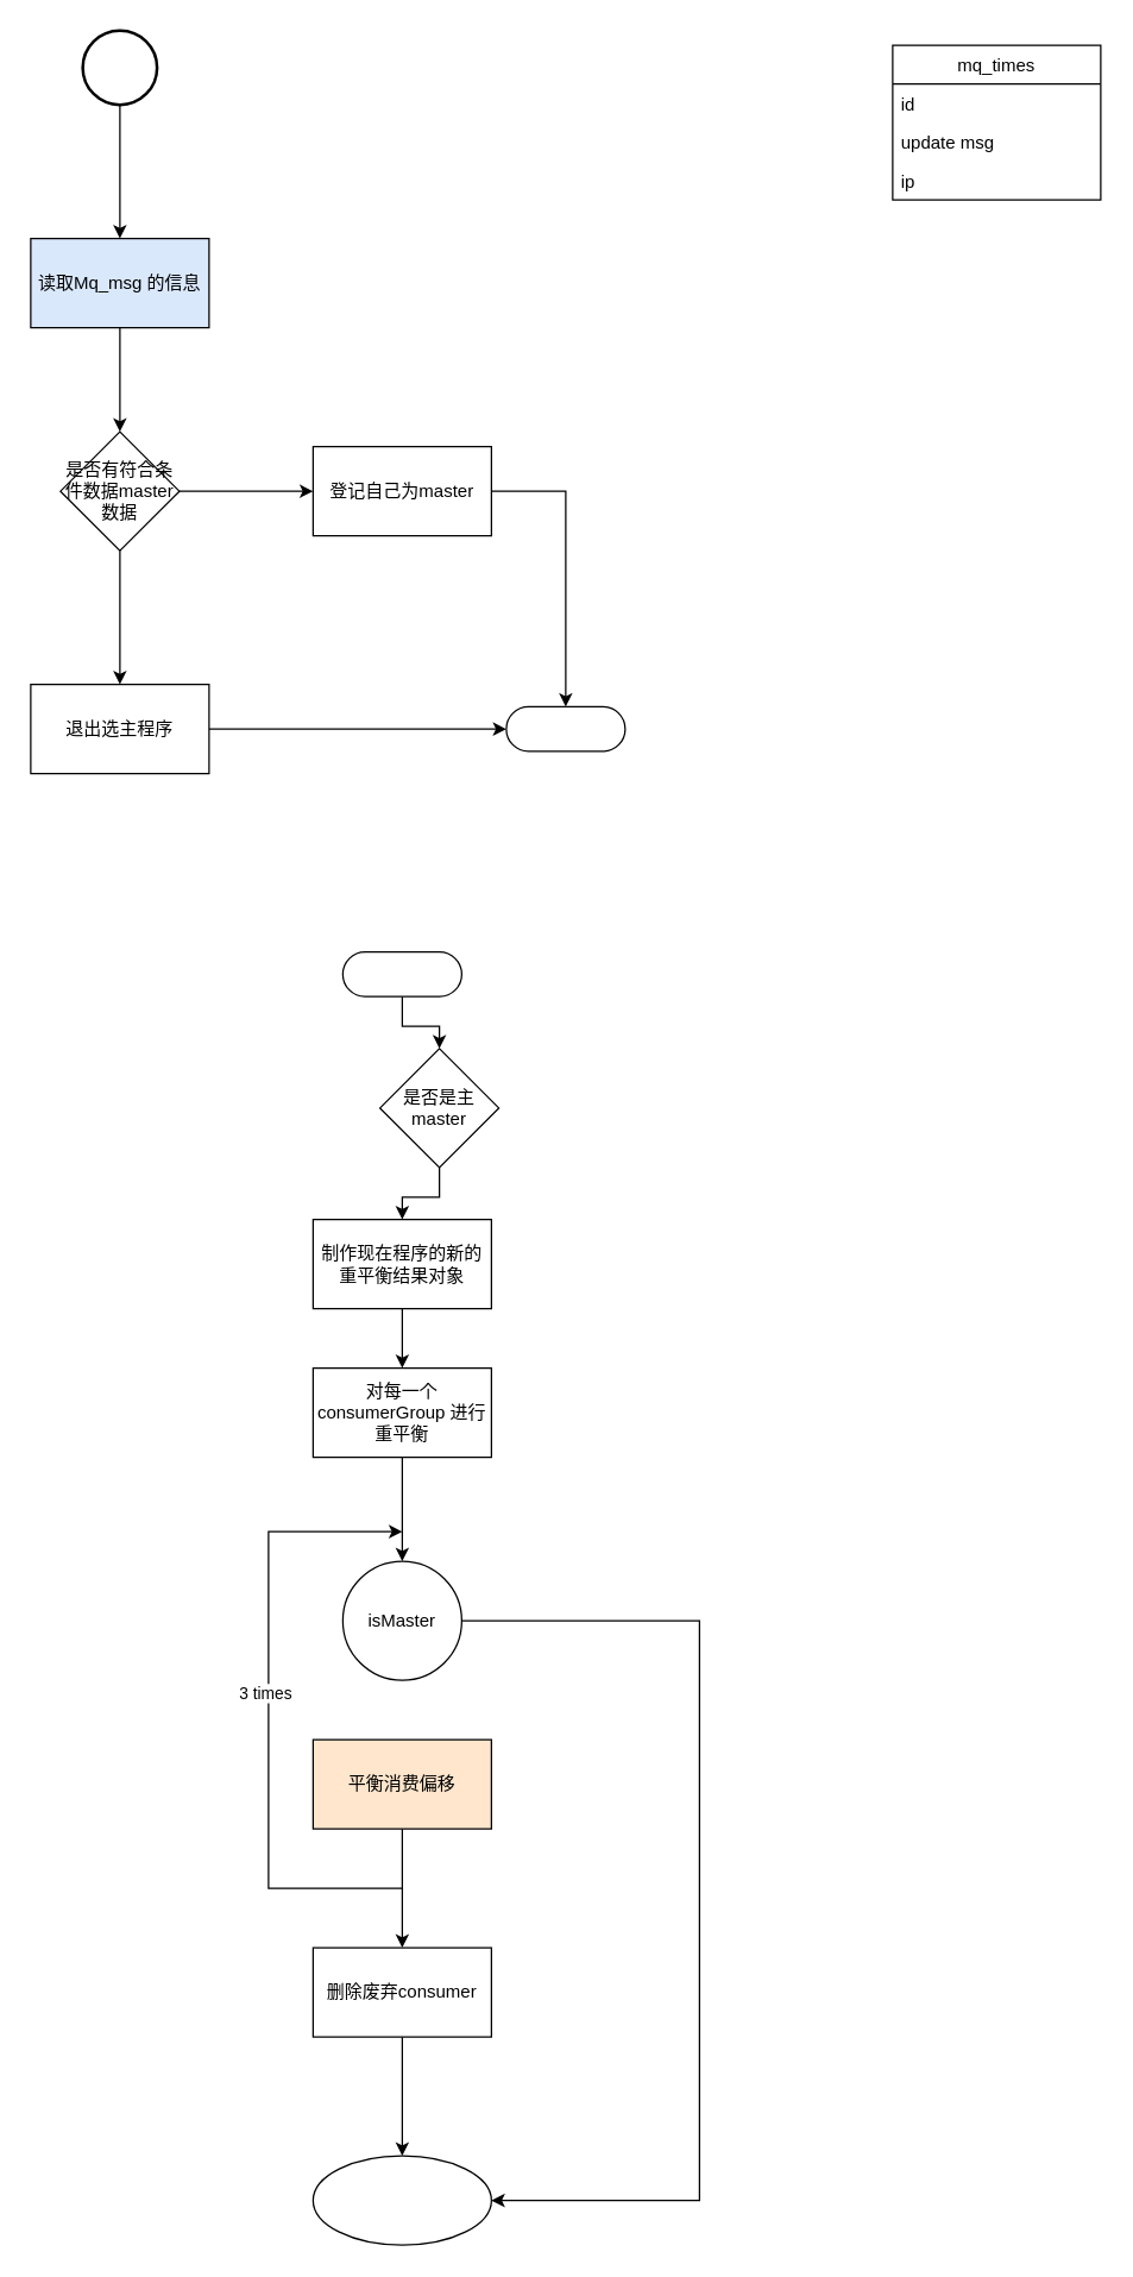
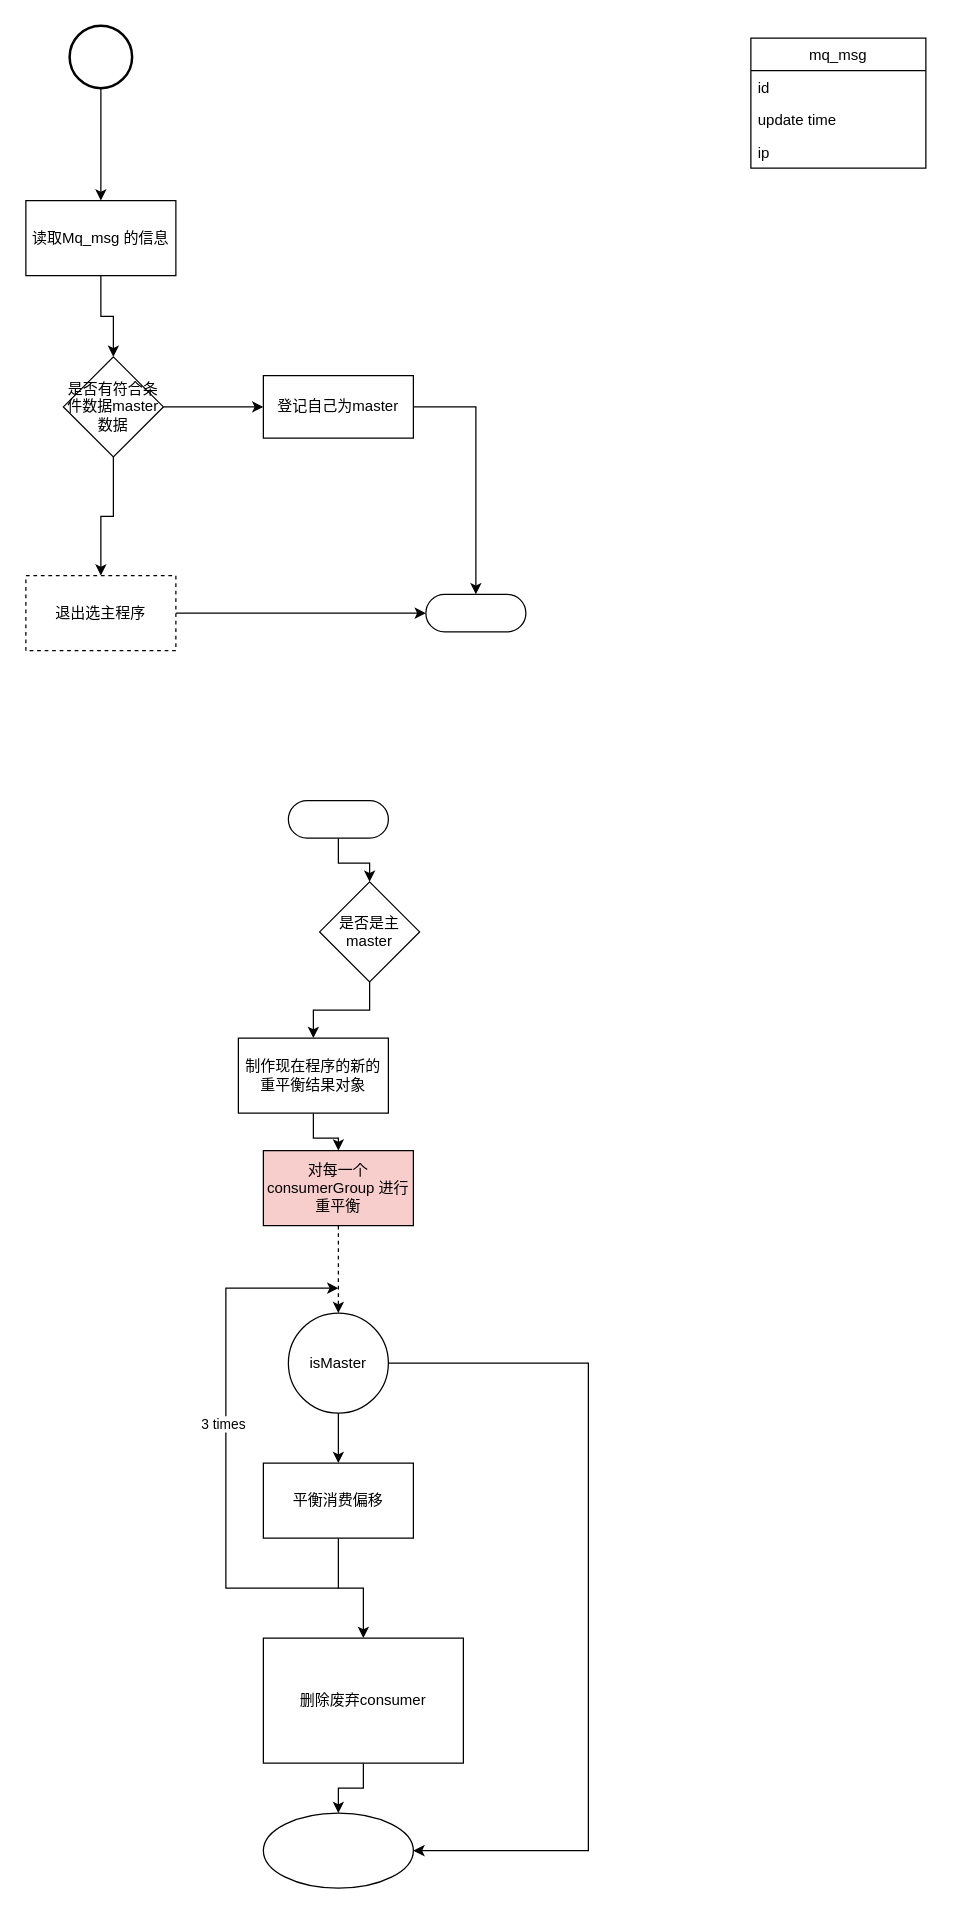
  <mxCell id="0" />
  <mxCell id="1" parent="0" />
- <mxCell id="2" value="mq_times" style="swimlane;fontStyle=0;childLayout=stackLayout;horizontal=1;startSize=26;fillColor=none;horizontalStack=0;resizeParent=1;resizeParentMax=0;resizeLast=0;collapsible=1;marginBottom=0;" parent="1" vertex="1"><mxGeometry x="600" y="30" width="140" height="104" as="geometry"><mxRectangle x="280" y="280" width="90" height="30" as="alternateBounds" /></mxGeometry></mxCell>
+ <mxCell id="2" value="mq_msg" style="swimlane;fontStyle=0;childLayout=stackLayout;horizontal=1;startSize=26;fillColor=none;horizontalStack=0;resizeParent=1;resizeParentMax=0;resizeLast=0;collapsible=1;marginBottom=0;" parent="1" vertex="1"><mxGeometry x="600" y="30" width="140" height="104" as="geometry"><mxRectangle x="280" y="280" width="90" height="30" as="alternateBounds" /></mxGeometry></mxCell>
  <mxCell id="3" value="id" style="text;strokeColor=none;fillColor=none;align=left;verticalAlign=top;spacingLeft=4;spacingRight=4;overflow=hidden;rotatable=0;points=[[0,0.5],[1,0.5]];portConstraint=eastwest;" parent="2" vertex="1"><mxGeometry y="26" width="140" height="26" as="geometry" /></mxCell>
- <mxCell id="4" value="update msg" style="text;strokeColor=none;fillColor=none;align=left;verticalAlign=top;spacingLeft=4;spacingRight=4;overflow=hidden;rotatable=0;points=[[0,0.5],[1,0.5]];portConstraint=eastwest;" parent="2" vertex="1"><mxGeometry y="52" width="140" height="26" as="geometry" /></mxCell>
+ <mxCell id="4" value="update time" style="text;strokeColor=none;fillColor=none;align=left;verticalAlign=top;spacingLeft=4;spacingRight=4;overflow=hidden;rotatable=0;points=[[0,0.5],[1,0.5]];portConstraint=eastwest;" parent="2" vertex="1"><mxGeometry y="52" width="140" height="26" as="geometry" /></mxCell>
  <mxCell id="5" value="ip" style="text;strokeColor=none;fillColor=none;align=left;verticalAlign=top;spacingLeft=4;spacingRight=4;overflow=hidden;rotatable=0;points=[[0,0.5],[1,0.5]];portConstraint=eastwest;" parent="2" vertex="1"><mxGeometry y="78" width="140" height="26" as="geometry" /></mxCell>
  <mxCell id="6" value="" style="edgeStyle=orthogonalEdgeStyle;rounded=0;orthogonalLoop=1;jettySize=auto;html=1;" parent="1" source="7" target="12" edge="1"><mxGeometry relative="1" as="geometry" /></mxCell>
- <mxCell id="7" value="读取Mq_msg 的信息" style="rounded=0;whiteSpace=wrap;html=1;fillColor=#dae8fc;" parent="1" vertex="1"><mxGeometry x="20" y="160" width="120" height="60" as="geometry" /></mxCell>
+ <mxCell id="7" value="读取Mq_msg 的信息" style="rounded=0;whiteSpace=wrap;html=1;" parent="1" vertex="1"><mxGeometry x="20" y="160" width="120" height="60" as="geometry" /></mxCell>
  <mxCell id="8" style="edgeStyle=orthogonalEdgeStyle;rounded=0;orthogonalLoop=1;jettySize=auto;html=1;" parent="1" source="9" target="7" edge="1"><mxGeometry relative="1" as="geometry" /></mxCell>
  <mxCell id="9" value="" style="strokeWidth=2;html=1;shape=mxgraph.flowchart.start_2;whiteSpace=wrap;" parent="1" vertex="1"><mxGeometry x="55" y="20" width="50" height="50" as="geometry" /></mxCell>
  <mxCell id="10" value="" style="edgeStyle=orthogonalEdgeStyle;rounded=0;orthogonalLoop=1;jettySize=auto;html=1;" parent="1" source="12" target="14" edge="1"><mxGeometry relative="1" as="geometry" /></mxCell>
  <mxCell id="11" value="" style="edgeStyle=orthogonalEdgeStyle;rounded=0;orthogonalLoop=1;jettySize=auto;html=1;" parent="1" source="12" target="16" edge="1"><mxGeometry relative="1" as="geometry" /></mxCell>
- <mxCell id="12" value="是否有符合条件数据master数据" style="rhombus;whiteSpace=wrap;html=1;rounded=0;" parent="1" vertex="1"><mxGeometry x="40" y="290" width="80" height="80" as="geometry" /></mxCell>
+ <mxCell id="12" value="是否有符合条件数据master数据" style="rhombus;whiteSpace=wrap;html=1;rounded=0;" parent="1" vertex="1"><mxGeometry x="50" y="285" width="80" height="80" as="geometry" /></mxCell>
  <mxCell id="13" style="edgeStyle=orthogonalEdgeStyle;rounded=0;orthogonalLoop=1;jettySize=auto;html=1;entryX=0;entryY=0.5;entryDx=0;entryDy=0;entryPerimeter=0;" parent="1" source="14" target="17" edge="1"><mxGeometry relative="1" as="geometry" /></mxCell>
- <mxCell id="14" value="退出选主程序" style="whiteSpace=wrap;html=1;rounded=0;" parent="1" vertex="1"><mxGeometry x="20" y="460" width="120" height="60" as="geometry" /></mxCell>
+ <mxCell id="14" value="退出选主程序" style="whiteSpace=wrap;html=1;rounded=0;dashed=1;" parent="1" vertex="1"><mxGeometry x="20" y="460" width="120" height="60" as="geometry" /></mxCell>
  <mxCell id="15" style="edgeStyle=orthogonalEdgeStyle;rounded=0;orthogonalLoop=1;jettySize=auto;html=1;entryX=0.5;entryY=0.5;entryDx=0;entryDy=-15;entryPerimeter=0;" parent="1" source="16" target="17" edge="1"><mxGeometry relative="1" as="geometry" /></mxCell>
- <mxCell id="16" value="登记自己为master" style="whiteSpace=wrap;html=1;rounded=0;" parent="1" vertex="1"><mxGeometry x="210" y="300" width="120" height="60" as="geometry" /></mxCell>
+ <mxCell id="16" value="登记自己为master" style="whiteSpace=wrap;html=1;rounded=0;" parent="1" vertex="1"><mxGeometry x="210" y="300" width="120" height="50" as="geometry" /></mxCell>
  <mxCell id="17" value="" style="html=1;dashed=0;whitespace=wrap;shape=mxgraph.dfd.start" parent="1" vertex="1"><mxGeometry x="340" y="475" width="80" height="30" as="geometry" /></mxCell>
  <mxCell id="18" value="" style="edgeStyle=orthogonalEdgeStyle;rounded=0;orthogonalLoop=1;jettySize=auto;html=1;" parent="1" source="19" target="21" edge="1"><mxGeometry relative="1" as="geometry" /></mxCell>
  <mxCell id="19" value="" style="html=1;dashed=0;whitespace=wrap;shape=mxgraph.dfd.start" parent="1" vertex="1"><mxGeometry x="230" y="640" width="80" height="30" as="geometry" /></mxCell>
  <mxCell id="20" value="" style="edgeStyle=orthogonalEdgeStyle;rounded=0;orthogonalLoop=1;jettySize=auto;html=1;" parent="1" source="21" target="23" edge="1"><mxGeometry relative="1" as="geometry" /></mxCell>
  <mxCell id="21" value="是否是主master" style="rhombus;whiteSpace=wrap;html=1;dashed=0;" parent="1" vertex="1"><mxGeometry x="255" y="705" width="80" height="80" as="geometry" /></mxCell>
  <mxCell id="22" value="" style="edgeStyle=orthogonalEdgeStyle;rounded=0;orthogonalLoop=1;jettySize=auto;html=1;" parent="1" source="23" target="25" edge="1"><mxGeometry relative="1" as="geometry" /></mxCell>
- <mxCell id="23" value="制作现在程序的新的重平衡结果对象" style="whiteSpace=wrap;html=1;dashed=0;" parent="1" vertex="1"><mxGeometry x="210" y="820" width="120" height="60" as="geometry" /></mxCell>
- <mxCell id="24" value="" style="edgeStyle=orthogonalEdgeStyle;rounded=0;orthogonalLoop=1;jettySize=auto;html=1;" parent="1" source="25" target="28" edge="1"><mxGeometry relative="1" as="geometry" /></mxCell>
- <mxCell id="25" value="对每一个consumerGroup 进行重平衡" style="whiteSpace=wrap;html=1;dashed=0;" parent="1" vertex="1"><mxGeometry x="210" y="920" width="120" height="60" as="geometry" /></mxCell>
+ <mxCell id="23" value="制作现在程序的新的重平衡结果对象" style="whiteSpace=wrap;html=1;dashed=0;" parent="1" vertex="1"><mxGeometry x="190" y="830" width="120" height="60" as="geometry" /></mxCell>
+ <mxCell id="24" value="" style="edgeStyle=orthogonalEdgeStyle;rounded=0;orthogonalLoop=1;jettySize=auto;html=1;dashed=1;" parent="1" source="25" target="28" edge="1"><mxGeometry relative="1" as="geometry" /></mxCell>
+ <mxCell id="25" value="对每一个consumerGroup 进行重平衡" style="whiteSpace=wrap;html=1;dashed=0;fillColor=#f8cecc;" parent="1" vertex="1"><mxGeometry x="210" y="920" width="120" height="60" as="geometry" /></mxCell>
+ <mxCell id="26" value="" style="edgeStyle=orthogonalEdgeStyle;rounded=0;orthogonalLoop=1;jettySize=auto;html=1;" parent="1" source="28" target="30" edge="1"><mxGeometry relative="1" as="geometry" /></mxCell>
  <mxCell id="27" style="edgeStyle=orthogonalEdgeStyle;rounded=0;orthogonalLoop=1;jettySize=auto;html=1;entryX=1;entryY=0.5;entryDx=0;entryDy=0;" parent="1" source="28" target="33" edge="1"><mxGeometry relative="1" as="geometry"><Array as="points"><mxPoint x="470" y="1090" /><mxPoint x="470" y="1480" /></Array></mxGeometry></mxCell>
  <mxCell id="28" value="isMaster" style="ellipse;whiteSpace=wrap;html=1;dashed=0;" parent="1" vertex="1"><mxGeometry x="230" y="1050" width="80" height="80" as="geometry" /></mxCell>
  <mxCell id="29" value="" style="edgeStyle=orthogonalEdgeStyle;rounded=0;orthogonalLoop=1;jettySize=auto;html=1;" parent="1" source="30" target="32" edge="1"><mxGeometry relative="1" as="geometry" /></mxCell>
- <mxCell id="30" value="平衡消费偏移" style="whiteSpace=wrap;html=1;dashed=0;fillColor=#ffe6cc;" parent="1" vertex="1"><mxGeometry x="210" y="1170" width="120" height="60" as="geometry" /></mxCell>
+ <mxCell id="30" value="平衡消费偏移" style="whiteSpace=wrap;html=1;dashed=0;" parent="1" vertex="1"><mxGeometry x="210" y="1170" width="120" height="60" as="geometry" /></mxCell>
  <mxCell id="31" value="" style="edgeStyle=orthogonalEdgeStyle;rounded=0;orthogonalLoop=1;jettySize=auto;html=1;" parent="1" source="32" target="33" edge="1"><mxGeometry relative="1" as="geometry" /></mxCell>
- <mxCell id="32" value="删除废弃consumer" style="whiteSpace=wrap;html=1;dashed=0;" parent="1" vertex="1"><mxGeometry x="210" y="1310" width="120" height="60" as="geometry" /></mxCell>
+ <mxCell id="32" value="删除废弃consumer" style="whiteSpace=wrap;html=1;dashed=0;" parent="1" vertex="1"><mxGeometry x="210" y="1310" width="160" height="100" as="geometry" /></mxCell>
  <mxCell id="33" value="" style="ellipse;whiteSpace=wrap;html=1;dashed=0;" parent="1" vertex="1"><mxGeometry x="210" y="1450" width="120" height="60" as="geometry" /></mxCell>
  <mxCell id="34" value="" style="endArrow=classic;html=1;rounded=0;" parent="1" edge="1"><mxGeometry width="50" height="50" relative="1" as="geometry"><mxPoint x="270" y="1270" as="sourcePoint" /><mxPoint x="270" y="1030" as="targetPoint" /><Array as="points"><mxPoint x="180" y="1270" /><mxPoint x="180" y="1030" /></Array></mxGeometry></mxCell>
  <mxCell id="35" value="3 times" style="edgeLabel;html=1;align=center;verticalAlign=middle;resizable=0;points=[];" parent="34" vertex="1" connectable="0"><mxGeometry x="0.057" y="3" relative="1" as="geometry"><mxPoint as="offset" /></mxGeometry></mxCell>
